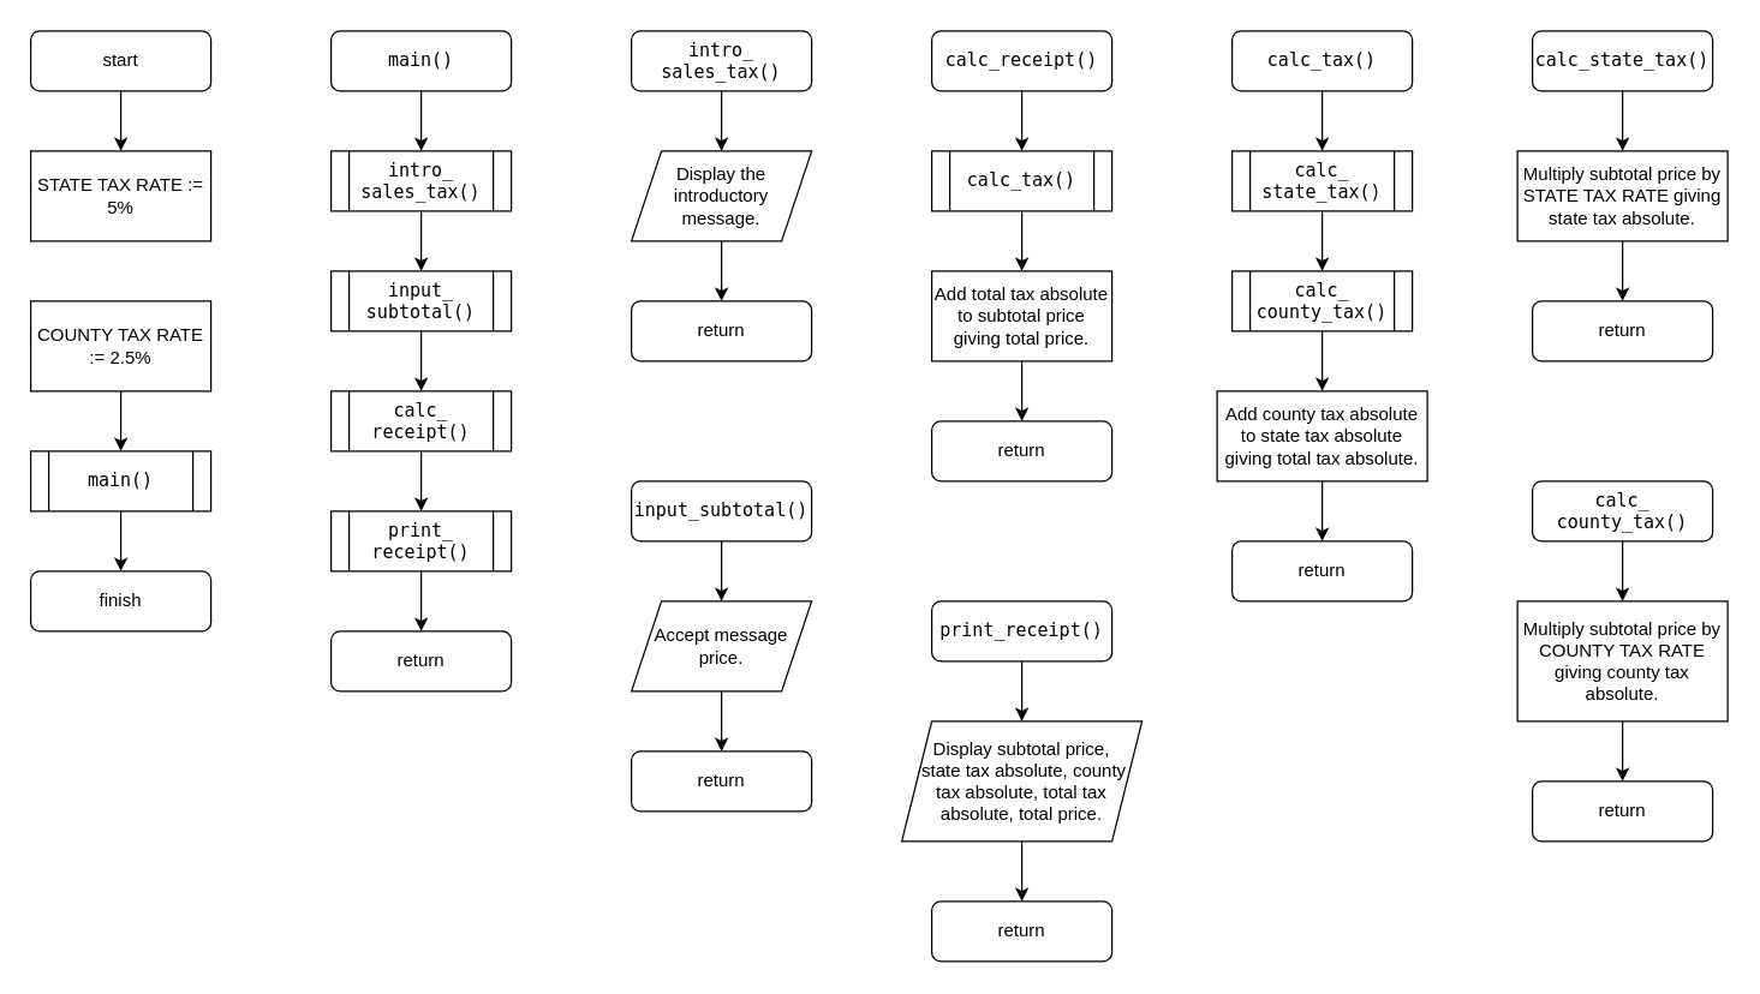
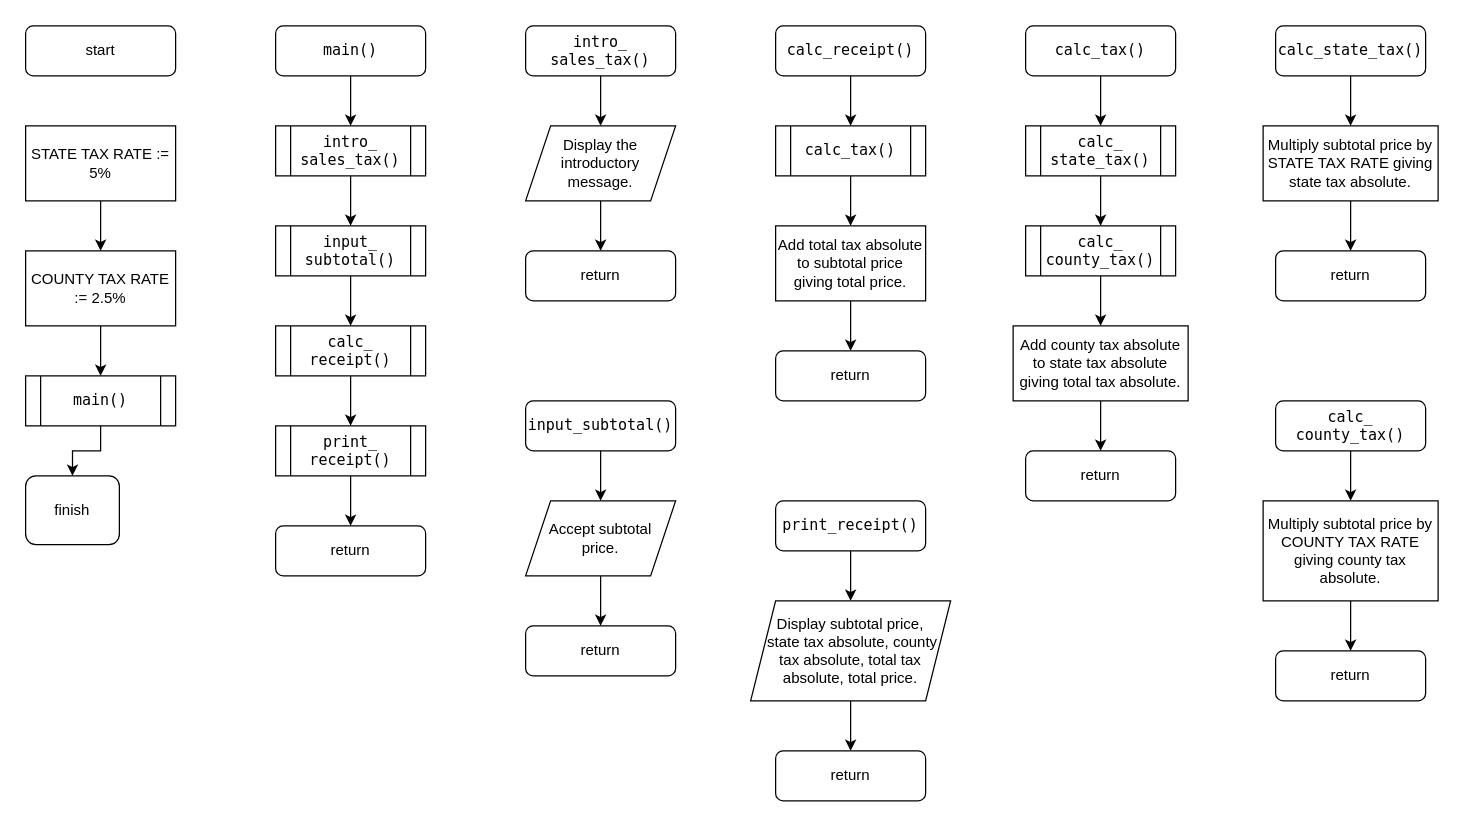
  <mxCell id="0" />
  <mxCell id="1" parent="0" />
- <mxCell id="2" style="edgeStyle=orthogonalEdgeStyle;rounded=0;orthogonalLoop=1;jettySize=auto;html=1;entryX=0.5;entryY=0;entryDx=0;entryDy=0;" parent="1" source="3" target="5" edge="1"><mxGeometry relative="1" as="geometry" /></mxCell>
  <mxCell id="3" value="start" style="rounded=1;whiteSpace=wrap;html=1;" parent="1" vertex="1"><mxGeometry x="20" y="20" width="120" height="40" as="geometry" /></mxCell>
+ <mxCell id="4" style="edgeStyle=orthogonalEdgeStyle;rounded=0;orthogonalLoop=1;jettySize=auto;html=1;entryX=0.5;entryY=0;entryDx=0;entryDy=0;" parent="1" source="5" target="7" edge="1"><mxGeometry relative="1" as="geometry" /></mxCell>
  <mxCell id="5" value="STATE TAX RATE := 5%" style="rounded=0;whiteSpace=wrap;html=1;" parent="1" vertex="1"><mxGeometry x="20" y="100" width="120" height="60" as="geometry" /></mxCell>
  <mxCell id="6" style="edgeStyle=orthogonalEdgeStyle;rounded=0;orthogonalLoop=1;jettySize=auto;html=1;entryX=0.5;entryY=0;entryDx=0;entryDy=0;" parent="1" source="7" target="13" edge="1"><mxGeometry relative="1" as="geometry"><mxPoint x="80" y="300" as="targetPoint" /></mxGeometry></mxCell>
  <mxCell id="7" value="COUNTY TAX RATE := 2.5%" style="rounded=0;whiteSpace=wrap;html=1;" parent="1" vertex="1"><mxGeometry x="20" y="200" width="120" height="60" as="geometry" /></mxCell>
  <mxCell id="8" style="edgeStyle=orthogonalEdgeStyle;rounded=0;orthogonalLoop=1;jettySize=auto;html=1;entryX=0.5;entryY=0;entryDx=0;entryDy=0;" edge="1" parent="1" source="9" target="40"><mxGeometry relative="1" as="geometry" /></mxCell>
  <mxCell id="9" value="Multiply subtotal price by STATE TAX RATE giving state tax absolute." style="rounded=0;whiteSpace=wrap;html=1;" vertex="1" parent="1"><mxGeometry x="1010" y="100" width="140" height="60" as="geometry" /></mxCell>
  <mxCell id="10" style="edgeStyle=orthogonalEdgeStyle;rounded=0;orthogonalLoop=1;jettySize=auto;html=1;entryX=0.5;entryY=0;entryDx=0;entryDy=0;" edge="1" parent="1" source="11" target="43"><mxGeometry relative="1" as="geometry" /></mxCell>
  <mxCell id="11" value="Multiply subtotal price by COUNTY TAX RATE giving county tax absolute." style="rounded=0;whiteSpace=wrap;html=1;" vertex="1" parent="1"><mxGeometry x="1010" y="400" width="140" height="80" as="geometry" /></mxCell>
  <mxCell id="12" style="edgeStyle=orthogonalEdgeStyle;rounded=0;orthogonalLoop=1;jettySize=auto;html=1;entryX=0.5;entryY=0;entryDx=0;entryDy=0;" edge="1" parent="1" source="13" target="14"><mxGeometry relative="1" as="geometry" /></mxCell>
  <mxCell id="13" value="&lt;pre&gt;main()&lt;/pre&gt;" style="shape=process;whiteSpace=wrap;html=1;backgroundOutline=1;" vertex="1" parent="1"><mxGeometry x="20" y="300" width="120" height="40" as="geometry" /></mxCell>
- <mxCell id="14" value="finish" style="rounded=1;whiteSpace=wrap;html=1;" vertex="1" parent="1"><mxGeometry x="20" y="380" width="120" height="40" as="geometry" /></mxCell>
+ <mxCell id="14" value="finish" style="rounded=1;whiteSpace=wrap;html=1;" vertex="1" parent="1"><mxGeometry x="20" y="380" width="75" height="55" as="geometry" /></mxCell>
  <mxCell id="15" style="edgeStyle=orthogonalEdgeStyle;rounded=0;orthogonalLoop=1;jettySize=auto;html=1;entryX=0.5;entryY=0;entryDx=0;entryDy=0;" edge="1" parent="1" source="16" target="45"><mxGeometry relative="1" as="geometry" /></mxCell>
  <mxCell id="16" value="&lt;pre&gt;main()&lt;/pre&gt;" style="rounded=1;whiteSpace=wrap;html=1;" vertex="1" parent="1"><mxGeometry x="220" y="20" width="120" height="40" as="geometry" /></mxCell>
  <mxCell id="17" style="edgeStyle=orthogonalEdgeStyle;rounded=0;orthogonalLoop=1;jettySize=auto;html=1;entryX=0.5;entryY=0;entryDx=0;entryDy=0;" edge="1" parent="1" source="18" target="20"><mxGeometry relative="1" as="geometry" /></mxCell>
  <mxCell id="18" value="&lt;pre&gt;intro_&lt;br&gt;sales_tax()&lt;/pre&gt;" style="rounded=1;whiteSpace=wrap;html=1;" vertex="1" parent="1"><mxGeometry x="420" y="20" width="120" height="40" as="geometry" /></mxCell>
  <mxCell id="19" style="edgeStyle=orthogonalEdgeStyle;rounded=0;orthogonalLoop=1;jettySize=auto;html=1;entryX=0.5;entryY=0;entryDx=0;entryDy=0;" edge="1" parent="1" source="20" target="21"><mxGeometry relative="1" as="geometry" /></mxCell>
  <mxCell id="20" value="Display the introductory message." style="shape=parallelogram;perimeter=parallelogramPerimeter;whiteSpace=wrap;html=1;fixedSize=1;" vertex="1" parent="1"><mxGeometry x="420" y="100" width="120" height="60" as="geometry" /></mxCell>
  <mxCell id="21" value="return" style="rounded=1;whiteSpace=wrap;html=1;" vertex="1" parent="1"><mxGeometry x="420" y="200" width="120" height="40" as="geometry" /></mxCell>
  <mxCell id="22" style="edgeStyle=orthogonalEdgeStyle;rounded=0;orthogonalLoop=1;jettySize=auto;html=1;entryX=0.5;entryY=0;entryDx=0;entryDy=0;" edge="1" parent="1" source="23" target="25"><mxGeometry relative="1" as="geometry" /></mxCell>
  <mxCell id="23" value="&lt;pre&gt;calc_receipt()&lt;/pre&gt;" style="rounded=1;whiteSpace=wrap;html=1;" vertex="1" parent="1"><mxGeometry x="620" y="20" width="120" height="40" as="geometry" /></mxCell>
  <mxCell id="24" style="edgeStyle=orthogonalEdgeStyle;rounded=0;orthogonalLoop=1;jettySize=auto;html=1;" edge="1" parent="1" source="25" target="27"><mxGeometry relative="1" as="geometry" /></mxCell>
  <mxCell id="25" value="&lt;pre&gt;calc_tax()&lt;/pre&gt;" style="shape=process;whiteSpace=wrap;html=1;backgroundOutline=1;" vertex="1" parent="1"><mxGeometry x="620" y="100" width="120" height="40" as="geometry" /></mxCell>
  <mxCell id="26" style="edgeStyle=orthogonalEdgeStyle;rounded=0;orthogonalLoop=1;jettySize=auto;html=1;entryX=0.5;entryY=0;entryDx=0;entryDy=0;" edge="1" parent="1" source="27" target="28"><mxGeometry relative="1" as="geometry" /></mxCell>
  <mxCell id="27" value="Add total tax absolute to subtotal price giving total price." style="rounded=0;whiteSpace=wrap;html=1;" vertex="1" parent="1"><mxGeometry x="620" y="180" width="120" height="60" as="geometry" /></mxCell>
  <mxCell id="28" value="return" style="rounded=1;whiteSpace=wrap;html=1;" vertex="1" parent="1"><mxGeometry x="620" y="280" width="120" height="40" as="geometry" /></mxCell>
  <mxCell id="29" style="edgeStyle=orthogonalEdgeStyle;rounded=0;orthogonalLoop=1;jettySize=auto;html=1;entryX=0.5;entryY=0;entryDx=0;entryDy=0;" edge="1" parent="1" source="30" target="32"><mxGeometry relative="1" as="geometry" /></mxCell>
  <mxCell id="30" value="&lt;pre&gt;calc_tax()&lt;/pre&gt;" style="rounded=1;whiteSpace=wrap;html=1;" vertex="1" parent="1"><mxGeometry x="820" y="20" width="120" height="40" as="geometry" /></mxCell>
  <mxCell id="31" style="edgeStyle=orthogonalEdgeStyle;rounded=0;orthogonalLoop=1;jettySize=auto;html=1;entryX=0.5;entryY=0;entryDx=0;entryDy=0;" edge="1" parent="1" source="32" target="34"><mxGeometry relative="1" as="geometry" /></mxCell>
  <mxCell id="32" value="&lt;pre&gt;calc_&lt;br&gt;state_tax()&lt;/pre&gt;" style="shape=process;whiteSpace=wrap;html=1;backgroundOutline=1;" vertex="1" parent="1"><mxGeometry x="820" y="100" width="120" height="40" as="geometry" /></mxCell>
  <mxCell id="33" style="edgeStyle=orthogonalEdgeStyle;rounded=0;orthogonalLoop=1;jettySize=auto;html=1;entryX=0.5;entryY=0;entryDx=0;entryDy=0;" edge="1" parent="1" source="34" target="36"><mxGeometry relative="1" as="geometry" /></mxCell>
  <mxCell id="34" value="&lt;pre&gt;calc_&lt;br&gt;county_tax()&lt;/pre&gt;" style="shape=process;whiteSpace=wrap;html=1;backgroundOutline=1;" vertex="1" parent="1"><mxGeometry x="820" y="180" width="120" height="40" as="geometry" /></mxCell>
  <mxCell id="35" style="edgeStyle=orthogonalEdgeStyle;rounded=0;orthogonalLoop=1;jettySize=auto;html=1;entryX=0.5;entryY=0;entryDx=0;entryDy=0;" edge="1" parent="1" source="36" target="37"><mxGeometry relative="1" as="geometry" /></mxCell>
  <mxCell id="36" value="Add county tax absolute to state tax absolute giving total tax absolute." style="rounded=0;whiteSpace=wrap;html=1;" vertex="1" parent="1"><mxGeometry x="810" y="260" width="140" height="60" as="geometry" /></mxCell>
  <mxCell id="37" value="return" style="rounded=1;whiteSpace=wrap;html=1;" vertex="1" parent="1"><mxGeometry x="820" y="360" width="120" height="40" as="geometry" /></mxCell>
  <mxCell id="38" style="edgeStyle=orthogonalEdgeStyle;rounded=0;orthogonalLoop=1;jettySize=auto;html=1;entryX=0.5;entryY=0;entryDx=0;entryDy=0;" edge="1" parent="1" source="39" target="9"><mxGeometry relative="1" as="geometry" /></mxCell>
  <mxCell id="39" value="&lt;pre&gt;calc_state_tax()&lt;/pre&gt;" style="rounded=1;whiteSpace=wrap;html=1;" vertex="1" parent="1"><mxGeometry x="1020" y="20" width="120" height="40" as="geometry" /></mxCell>
  <mxCell id="40" value="return" style="rounded=1;whiteSpace=wrap;html=1;" vertex="1" parent="1"><mxGeometry x="1020" y="200" width="120" height="40" as="geometry" /></mxCell>
  <mxCell id="41" style="edgeStyle=orthogonalEdgeStyle;rounded=0;orthogonalLoop=1;jettySize=auto;html=1;entryX=0.5;entryY=0;entryDx=0;entryDy=0;" edge="1" parent="1" source="42" target="11"><mxGeometry relative="1" as="geometry" /></mxCell>
  <mxCell id="42" value="&lt;pre&gt;calc_&lt;br&gt;county_tax()&lt;/pre&gt;" style="rounded=1;whiteSpace=wrap;html=1;" vertex="1" parent="1"><mxGeometry x="1020" y="320" width="120" height="40" as="geometry" /></mxCell>
  <mxCell id="43" value="return" style="rounded=1;whiteSpace=wrap;html=1;" vertex="1" parent="1"><mxGeometry x="1020" y="520" width="120" height="40" as="geometry" /></mxCell>
  <mxCell id="44" style="edgeStyle=orthogonalEdgeStyle;rounded=0;orthogonalLoop=1;jettySize=auto;html=1;entryX=0.5;entryY=0;entryDx=0;entryDy=0;" edge="1" parent="1" source="45" target="47"><mxGeometry relative="1" as="geometry" /></mxCell>
  <mxCell id="45" value="&lt;pre&gt;intro_&lt;br&gt;sales_tax()&lt;/pre&gt;" style="shape=process;whiteSpace=wrap;html=1;backgroundOutline=1;" vertex="1" parent="1"><mxGeometry x="220" y="100" width="120" height="40" as="geometry" /></mxCell>
  <mxCell id="46" style="edgeStyle=orthogonalEdgeStyle;rounded=0;orthogonalLoop=1;jettySize=auto;html=1;entryX=0.5;entryY=0;entryDx=0;entryDy=0;" edge="1" parent="1" source="47" target="49"><mxGeometry relative="1" as="geometry" /></mxCell>
  <mxCell id="47" value="&lt;pre&gt;input_&lt;br&gt;subtotal()&lt;/pre&gt;" style="shape=process;whiteSpace=wrap;html=1;backgroundOutline=1;" vertex="1" parent="1"><mxGeometry x="220" y="180" width="120" height="40" as="geometry" /></mxCell>
  <mxCell id="48" style="edgeStyle=orthogonalEdgeStyle;rounded=0;orthogonalLoop=1;jettySize=auto;html=1;entryX=0.5;entryY=0;entryDx=0;entryDy=0;" edge="1" parent="1" source="49" target="51"><mxGeometry relative="1" as="geometry" /></mxCell>
  <mxCell id="49" value="&lt;pre&gt;calc_&lt;br&gt;receipt()&lt;/pre&gt;" style="shape=process;whiteSpace=wrap;html=1;backgroundOutline=1;" vertex="1" parent="1"><mxGeometry x="220" y="260" width="120" height="40" as="geometry" /></mxCell>
  <mxCell id="50" style="edgeStyle=orthogonalEdgeStyle;rounded=0;orthogonalLoop=1;jettySize=auto;html=1;entryX=0.5;entryY=0;entryDx=0;entryDy=0;" edge="1" parent="1" source="51" target="52"><mxGeometry relative="1" as="geometry" /></mxCell>
  <mxCell id="51" value="&lt;pre&gt;print_&lt;br&gt;receipt()&lt;/pre&gt;" style="shape=process;whiteSpace=wrap;html=1;backgroundOutline=1;" vertex="1" parent="1"><mxGeometry x="220" y="340" width="120" height="40" as="geometry" /></mxCell>
  <mxCell id="52" value="return" style="rounded=1;whiteSpace=wrap;html=1;" vertex="1" parent="1"><mxGeometry x="220" y="420" width="120" height="40" as="geometry" /></mxCell>
  <mxCell id="53" style="edgeStyle=orthogonalEdgeStyle;rounded=0;orthogonalLoop=1;jettySize=auto;html=1;entryX=0.5;entryY=0;entryDx=0;entryDy=0;" edge="1" parent="1" source="54" target="56"><mxGeometry relative="1" as="geometry" /></mxCell>
  <mxCell id="54" value="&lt;pre&gt;input_subtotal()&lt;/pre&gt;" style="rounded=1;whiteSpace=wrap;html=1;" vertex="1" parent="1"><mxGeometry x="420" y="320" width="120" height="40" as="geometry" /></mxCell>
  <mxCell id="55" style="edgeStyle=orthogonalEdgeStyle;rounded=0;orthogonalLoop=1;jettySize=auto;html=1;entryX=0.5;entryY=0;entryDx=0;entryDy=0;" edge="1" parent="1" source="56" target="57"><mxGeometry relative="1" as="geometry" /></mxCell>
- <mxCell id="56" value="Accept message&lt;br&gt;price." style="shape=parallelogram;perimeter=parallelogramPerimeter;whiteSpace=wrap;html=1;fixedSize=1;" vertex="1" parent="1"><mxGeometry x="420" y="400" width="120" height="60" as="geometry" /></mxCell>
+ <mxCell id="56" value="Accept subtotal&lt;br&gt;price." style="shape=parallelogram;perimeter=parallelogramPerimeter;whiteSpace=wrap;html=1;fixedSize=1;" vertex="1" parent="1"><mxGeometry x="420" y="400" width="120" height="60" as="geometry" /></mxCell>
  <mxCell id="57" value="return" style="rounded=1;whiteSpace=wrap;html=1;" vertex="1" parent="1"><mxGeometry x="420" y="500" width="120" height="40" as="geometry" /></mxCell>
  <mxCell id="58" style="edgeStyle=orthogonalEdgeStyle;rounded=0;orthogonalLoop=1;jettySize=auto;html=1;entryX=0.5;entryY=0;entryDx=0;entryDy=0;" edge="1" parent="1" source="59" target="62"><mxGeometry relative="1" as="geometry" /></mxCell>
  <mxCell id="59" value="Display subtotal price,&lt;br&gt;&amp;nbsp;state tax absolute, county&lt;br&gt;tax absolute,&amp;nbsp;total tax absolute, total price." style="shape=parallelogram;perimeter=parallelogramPerimeter;whiteSpace=wrap;html=1;fixedSize=1;" vertex="1" parent="1"><mxGeometry x="600" y="480" width="160" height="80" as="geometry" /></mxCell>
  <mxCell id="60" style="edgeStyle=orthogonalEdgeStyle;rounded=0;orthogonalLoop=1;jettySize=auto;html=1;entryX=0.5;entryY=0;entryDx=0;entryDy=0;" edge="1" parent="1" source="61" target="59"><mxGeometry relative="1" as="geometry" /></mxCell>
  <mxCell id="61" value="&lt;pre&gt;print_receipt()&lt;/pre&gt;" style="rounded=1;whiteSpace=wrap;html=1;" vertex="1" parent="1"><mxGeometry x="620" y="400" width="120" height="40" as="geometry" /></mxCell>
  <mxCell id="62" value="return" style="rounded=1;whiteSpace=wrap;html=1;" vertex="1" parent="1"><mxGeometry x="620" y="600" width="120" height="40" as="geometry" /></mxCell>
